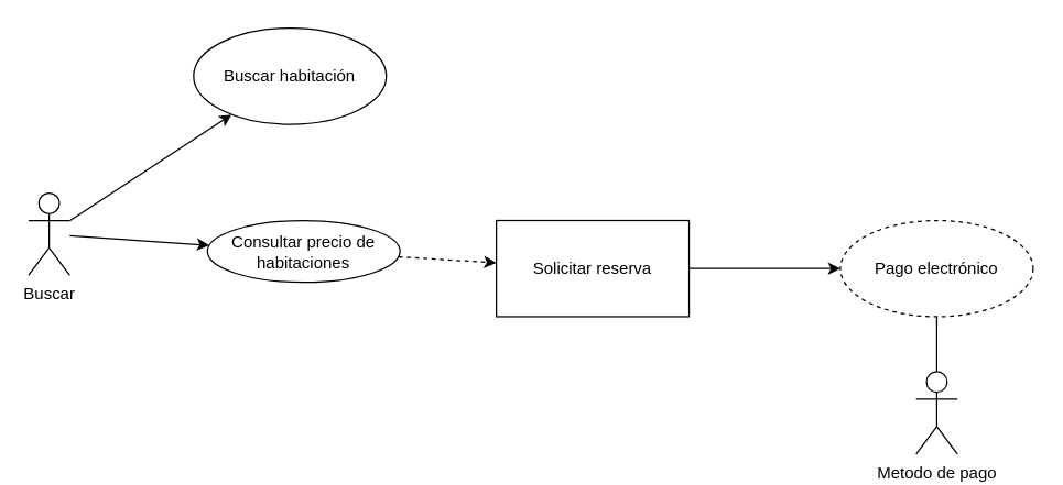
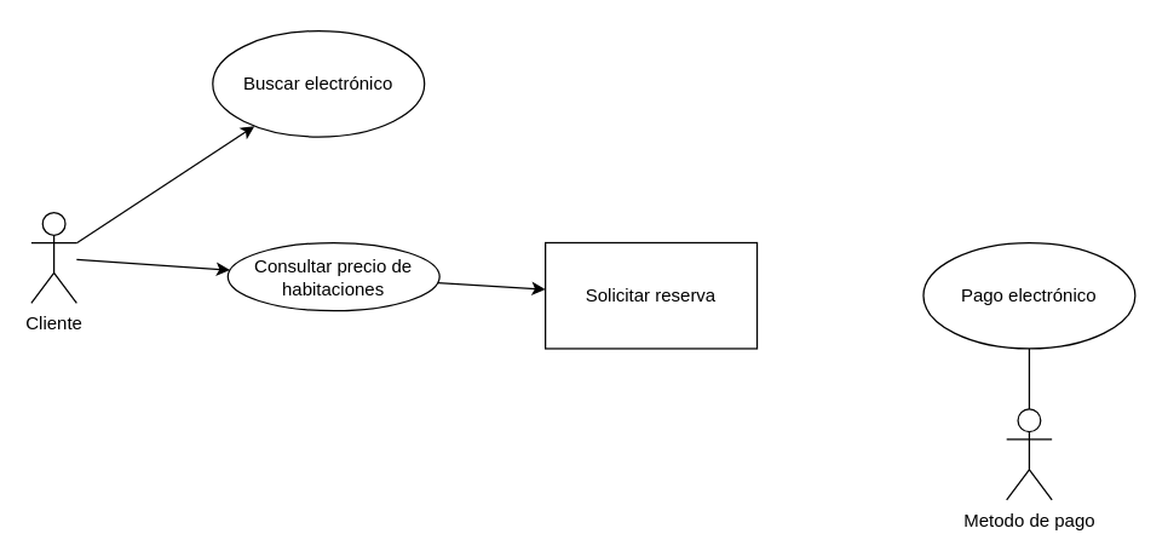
  <mxCell id="0" />
  <mxCell id="1" parent="0" />
  <mxCell id="2" style="edgeStyle=none;html=1;" edge="1" parent="1" source="4" target="5"><mxGeometry relative="1" as="geometry" /></mxCell>
  <mxCell id="3" style="edgeStyle=none;html=1;" edge="1" parent="1" source="4" target="11"><mxGeometry relative="1" as="geometry" /></mxCell>
- <mxCell id="4" value="Buscar" style="shape=umlActor;verticalLabelPosition=bottom;verticalAlign=top;html=1;" vertex="1" parent="1"><mxGeometry x="20" y="140" width="30" height="60" as="geometry" /></mxCell>
- <mxCell id="5" value="Buscar habitación" style="ellipse;whiteSpace=wrap;html=1;" vertex="1" parent="1"><mxGeometry x="140" y="20" width="140" height="70" as="geometry" /></mxCell>
- <mxCell id="6" style="edgeStyle=none;html=1;" edge="1" parent="1" source="7" target="9"><mxGeometry relative="1" as="geometry" /></mxCell>
+ <mxCell id="4" value="Cliente" style="shape=umlActor;verticalLabelPosition=bottom;verticalAlign=top;html=1;" vertex="1" parent="1"><mxGeometry x="20" y="140" width="30" height="60" as="geometry" /></mxCell>
+ <mxCell id="5" value="Buscar electrónico" style="ellipse;whiteSpace=wrap;html=1;" vertex="1" parent="1"><mxGeometry x="140" y="20" width="140" height="70" as="geometry" /></mxCell>
  <mxCell id="7" value="Solicitar reserva" style="whiteSpace=wrap;html=1;rounded=0;" vertex="1" parent="1"><mxGeometry x="360" y="160" width="140" height="70" as="geometry" /></mxCell>
  <mxCell id="8" style="edgeStyle=none;html=1;" edge="1" parent="1" source="9"><mxGeometry relative="1" as="geometry"><mxPoint x="680" y="280" as="targetPoint" /></mxGeometry></mxCell>
- <mxCell id="9" value="Pago electrónico" style="ellipse;whiteSpace=wrap;html=1;dashed=1;" vertex="1" parent="1"><mxGeometry x="610" y="160" width="140" height="70" as="geometry" /></mxCell>
- <mxCell id="10" style="edgeStyle=none;html=1;dashed=1;" edge="1" parent="1" source="11" target="7"><mxGeometry relative="1" as="geometry" /></mxCell>
+ <mxCell id="9" value="Pago electrónico" style="ellipse;whiteSpace=wrap;html=1;" vertex="1" parent="1"><mxGeometry x="610" y="160" width="140" height="70" as="geometry" /></mxCell>
+ <mxCell id="10" style="edgeStyle=none;html=1;" edge="1" parent="1" source="11" target="7"><mxGeometry relative="1" as="geometry" /></mxCell>
  <mxCell id="11" value="Consultar precio de habitaciones" style="ellipse;whiteSpace=wrap;html=1;" vertex="1" parent="1"><mxGeometry x="150" y="160" width="140" height="45" as="geometry" /></mxCell>
  <mxCell id="12" value="Metodo de pago" style="shape=umlActor;verticalLabelPosition=bottom;verticalAlign=top;html=1;" vertex="1" parent="1"><mxGeometry x="665" y="270" width="30" height="60" as="geometry" /></mxCell>
